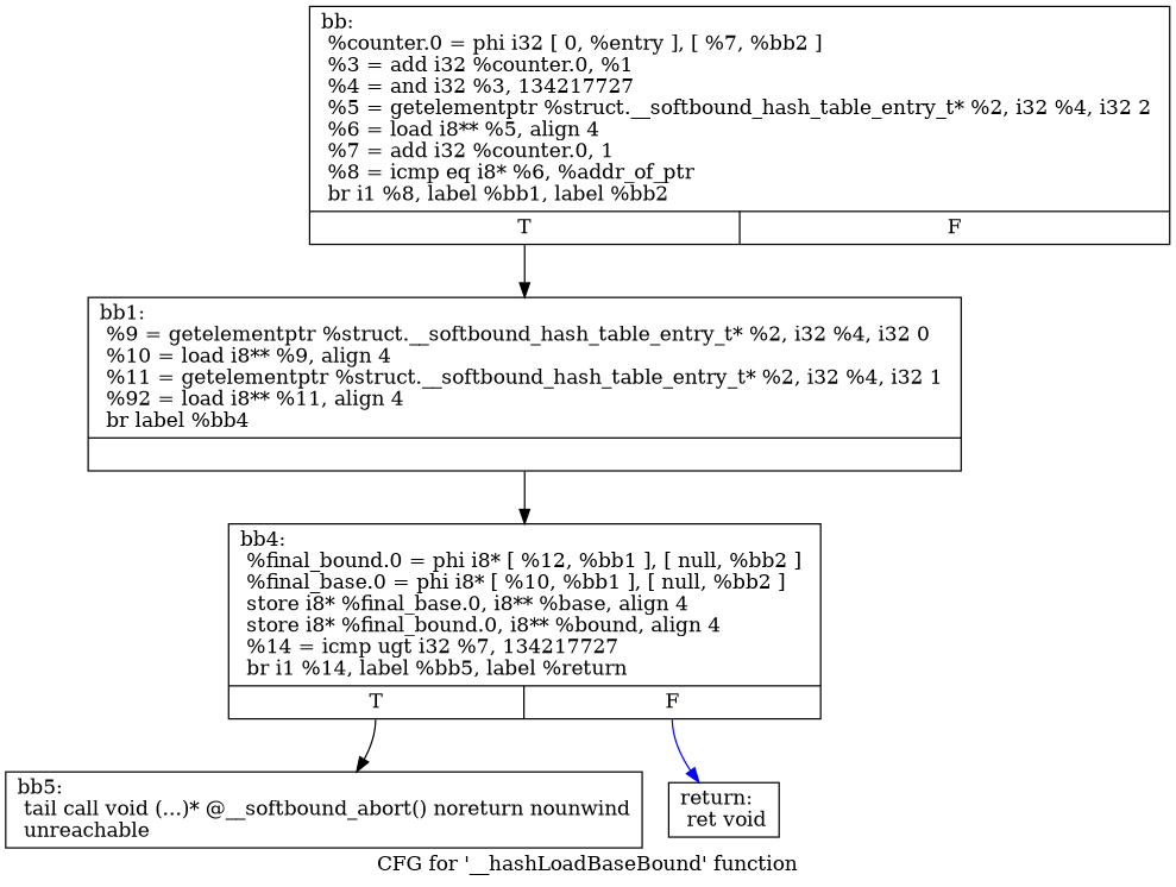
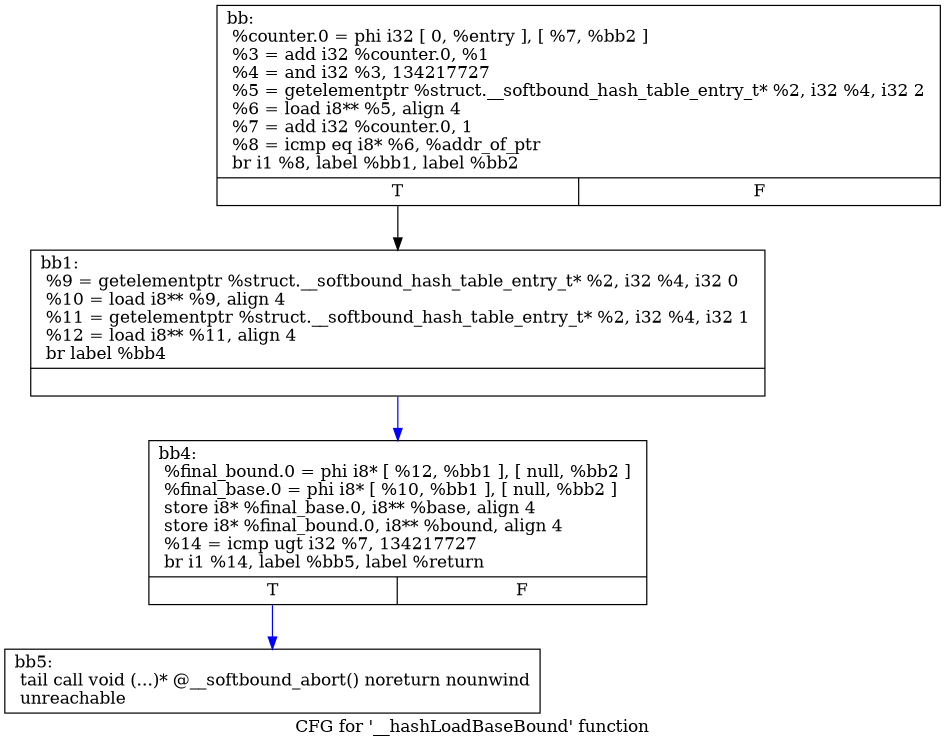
  digraph {
    label="CFG for '__hashLoadBaseBound' function"
    node [shape=record]
    edge [color=black tailport=s0]
    n1 [label="{bb:    \l  %counter.0 = phi i32 [ 0, %entry ], [ %7, %bb2 ]    \l  %3 = add i32 %counter.0, %1    \l  %4 = and i32 %3, 134217727    \l  %5 = getelementptr %struct.__softbound_hash_table_entry_t* %2, i32 %4, i32 2    \l  %6 = load i8** %5, align 4    \l  %7 = add i32 %counter.0, 1    \l  %8 = icmp eq i8* %6, %addr_of_ptr    \l  br i1 %8, label %bb1, label %bb2\l|{<s0>T|<s1>F}}"]
-   n2 [label="{bb1:    \l  %9 = getelementptr %struct.__softbound_hash_table_entry_t* %2, i32 %4, i32 0    \l  %10 = load i8** %9, align 4    \l  %11 = getelementptr %struct.__softbound_hash_table_entry_t* %2, i32 %4, i32 1    \l  %92 = load i8** %11, align 4    \l  br label %bb4\l|{<s0>}}"]
+   n2 [label="{bb1:    \l  %9 = getelementptr %struct.__softbound_hash_table_entry_t* %2, i32 %4, i32 0    \l  %10 = load i8** %9, align 4    \l  %11 = getelementptr %struct.__softbound_hash_table_entry_t* %2, i32 %4, i32 1    \l  %12 = load i8** %11, align 4    \l  br label %bb4\l|{<s0>}}"]
    n3 [label="{bb4:    \l  %final_bound.0 = phi i8* [ %12, %bb1 ], [ null, %bb2 ]    \l  %final_base.0 = phi i8* [ %10, %bb1 ], [ null, %bb2 ]    \l  store i8* %final_base.0, i8** %base, align 4\l  store i8* %final_bound.0, i8** %bound, align 4\l  %14 = icmp ugt i32 %7, 134217727    \l  br i1 %14, label %bb5, label %return\l|{<s0>T|<s1>F}}"]
    n4 [label="{bb5:    \l  tail call void (...)* @__softbound_abort() noreturn nounwind\l  unreachable\l}"]
-   n5 [label="{return:    \l  ret void\l}"]
    n1 -> n2
-   n2 -> n3
-   n3 -> n4
-   n3 -> n5 [color=blue tailport=s1]
+   n2 -> n3 [color=blue]
+   n3 -> n4 [color=blue]
  }
